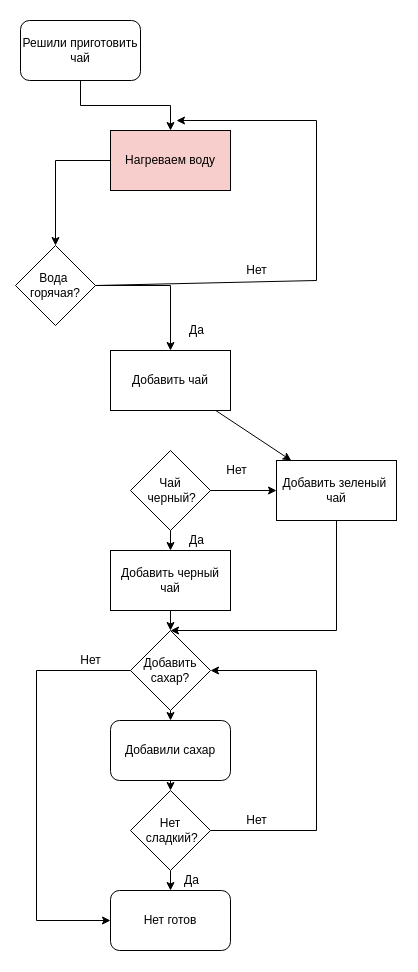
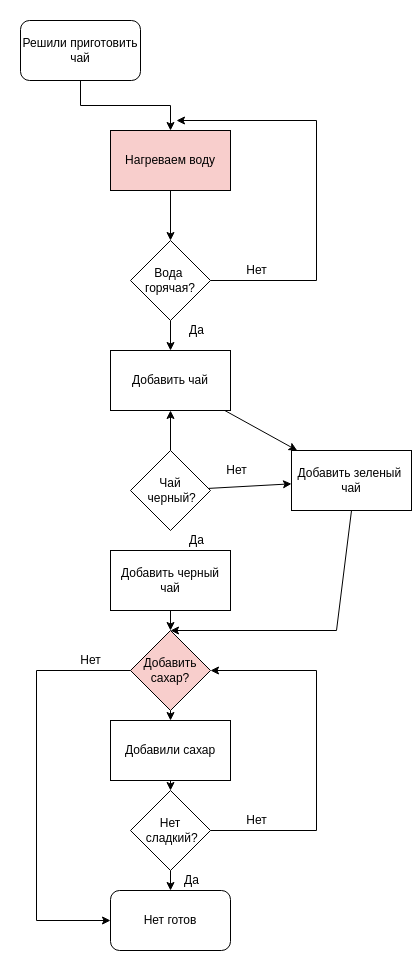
  <mxCell id="0" />
  <mxCell id="1" parent="0" />
  <mxCell id="2" value="" style="edgeStyle=orthogonalEdgeStyle;rounded=0;orthogonalLoop=1;jettySize=auto;html=1;" edge="1" parent="1" source="3" target="5"><mxGeometry relative="1" as="geometry" /></mxCell>
  <mxCell id="3" value="Решили приготовить чай" style="rounded=1;whiteSpace=wrap;html=1;" vertex="1" parent="1"><mxGeometry x="20" y="20" width="120" height="60" as="geometry" /></mxCell>
  <mxCell id="4" value="" style="edgeStyle=orthogonalEdgeStyle;rounded=0;orthogonalLoop=1;jettySize=auto;html=1;" edge="1" parent="1" source="5" target="7"><mxGeometry relative="1" as="geometry" /></mxCell>
  <mxCell id="5" value="Нагреваем воду" style="rounded=0;whiteSpace=wrap;html=1;fillColor=#f8cecc;" vertex="1" parent="1"><mxGeometry x="110" y="130" width="120" height="60" as="geometry" /></mxCell>
  <mxCell id="6" value="" style="edgeStyle=orthogonalEdgeStyle;rounded=0;orthogonalLoop=1;jettySize=auto;html=1;" edge="1" parent="1" source="7" target="10"><mxGeometry relative="1" as="geometry" /></mxCell>
- <mxCell id="7" value="Вода&amp;nbsp;&lt;br&gt;горячая?" style="rhombus;whiteSpace=wrap;html=1;" vertex="1" parent="1"><mxGeometry x="15" y="245" width="80" height="80" as="geometry" /></mxCell>
+ <mxCell id="7" value="Вода&amp;nbsp;&lt;br&gt;горячая?" style="rhombus;whiteSpace=wrap;html=1;" vertex="1" parent="1"><mxGeometry x="130" y="240" width="80" height="80" as="geometry" /></mxCell>
  <mxCell id="8" value="" style="edgeStyle=none;rounded=0;orthogonalLoop=1;jettySize=auto;html=1;" edge="1" parent="1"><mxGeometry relative="1" as="geometry"><mxPoint x="316" y="120" as="sourcePoint" /><mxPoint x="176" y="120" as="targetPoint" /></mxGeometry></mxCell>
  <mxCell id="9" value="" style="edgeStyle=none;rounded=0;orthogonalLoop=1;jettySize=auto;html=1;" edge="1" parent="1" source="10" target="14"><mxGeometry relative="1" as="geometry" /></mxCell>
  <mxCell id="10" value="Добавить чай&lt;br&gt;" style="rounded=0;whiteSpace=wrap;html=1;" vertex="1" parent="1"><mxGeometry x="110" y="350" width="120" height="60" as="geometry" /></mxCell>
  <mxCell id="11" value="" style="edgeStyle=none;rounded=0;orthogonalLoop=1;jettySize=auto;html=1;" edge="1" parent="1" source="13" target="14"><mxGeometry relative="1" as="geometry" /></mxCell>
- <mxCell id="12" value="" style="edgeStyle=none;rounded=0;orthogonalLoop=1;jettySize=auto;html=1;" edge="1" parent="1" source="13" target="19"><mxGeometry relative="1" as="geometry" /></mxCell>
+ <mxCell id="12" value="" style="edgeStyle=none;rounded=0;orthogonalLoop=1;jettySize=auto;html=1;" edge="1" parent="1" source="13" target="10"><mxGeometry relative="1" as="geometry" /></mxCell>
  <mxCell id="13" value="Чай&lt;br&gt;&amp;nbsp;черный?" style="rhombus;whiteSpace=wrap;html=1;" vertex="1" parent="1"><mxGeometry x="130" y="450" width="80" height="80" as="geometry" /></mxCell>
- <mxCell id="14" value="Добавить зеленый&amp;nbsp;&lt;br&gt;чай" style="rounded=0;whiteSpace=wrap;html=1;" vertex="1" parent="1"><mxGeometry x="276" y="460" width="120" height="60" as="geometry" /></mxCell>
+ <mxCell id="14" value="Добавить зеленый&amp;nbsp;&lt;br&gt;чай" style="rounded=0;whiteSpace=wrap;html=1;" vertex="1" parent="1"><mxGeometry x="291" y="450" width="120" height="60" as="geometry" /></mxCell>
  <mxCell id="15" value="Да" style="text;html=1;align=center;verticalAlign=middle;resizable=0;points=[];autosize=1;" vertex="1" parent="1"><mxGeometry x="181" y="320" width="30" height="20" as="geometry" /></mxCell>
  <mxCell id="16" value="Нет" style="text;html=1;align=center;verticalAlign=middle;resizable=0;points=[];autosize=1;" vertex="1" parent="1"><mxGeometry x="236" y="260" width="40" height="20" as="geometry" /></mxCell>
  <mxCell id="17" value="Нет" style="text;html=1;align=center;verticalAlign=middle;resizable=0;points=[];autosize=1;" vertex="1" parent="1"><mxGeometry x="216" y="460" width="40" height="20" as="geometry" /></mxCell>
  <mxCell id="18" value="" style="edgeStyle=none;rounded=0;orthogonalLoop=1;jettySize=auto;html=1;" edge="1" parent="1" source="19" target="20"><mxGeometry relative="1" as="geometry" /></mxCell>
  <mxCell id="19" value="Добавить черный чай" style="rounded=0;whiteSpace=wrap;html=1;" vertex="1" parent="1"><mxGeometry x="110" y="550" width="120" height="60" as="geometry" /></mxCell>
- <mxCell id="20" value="Добавить сахар?" style="rhombus;whiteSpace=wrap;html=1;" vertex="1" parent="1"><mxGeometry x="130" y="630" width="80" height="80" as="geometry" /></mxCell>
+ <mxCell id="20" value="Добавить сахар?" style="rhombus;whiteSpace=wrap;html=1;fillColor=#f8cecc;" vertex="1" parent="1"><mxGeometry x="130" y="630" width="80" height="80" as="geometry" /></mxCell>
  <mxCell id="21" value="Да" style="text;html=1;align=center;verticalAlign=middle;resizable=0;points=[];autosize=1;" vertex="1" parent="1"><mxGeometry x="181" y="530" width="30" height="20" as="geometry" /></mxCell>
  <mxCell id="22" value="" style="endArrow=none;html=1;exitX=1;exitY=0.5;exitDx=0;exitDy=0;" edge="1" parent="1" source="7"><mxGeometry width="50" height="50" relative="1" as="geometry"><mxPoint x="276" y="305" as="sourcePoint" /><mxPoint x="316" y="280" as="targetPoint" /></mxGeometry></mxCell>
  <mxCell id="23" value="" style="endArrow=none;html=1;" edge="1" parent="1"><mxGeometry width="50" height="50" relative="1" as="geometry"><mxPoint x="316" y="280" as="sourcePoint" /><mxPoint x="316" y="120" as="targetPoint" /></mxGeometry></mxCell>
  <mxCell id="24" value="" style="endArrow=none;html=1;entryX=0.5;entryY=1;entryDx=0;entryDy=0;" edge="1" parent="1" target="14"><mxGeometry width="50" height="50" relative="1" as="geometry"><mxPoint x="336" y="630" as="sourcePoint" /><mxPoint x="196" y="540" as="targetPoint" /></mxGeometry></mxCell>
  <mxCell id="25" value="" style="endArrow=classic;html=1;" edge="1" parent="1"><mxGeometry width="50" height="50" relative="1" as="geometry"><mxPoint x="336" y="630" as="sourcePoint" /><mxPoint x="170" y="630" as="targetPoint" /></mxGeometry></mxCell>
  <mxCell id="26" value="Нет готов" style="rounded=1;whiteSpace=wrap;html=1;" vertex="1" parent="1"><mxGeometry x="110" y="890" width="120" height="60" as="geometry" /></mxCell>
  <mxCell id="27" value="" style="endArrow=none;html=1;entryX=0;entryY=0.5;entryDx=0;entryDy=0;" edge="1" parent="1" target="20"><mxGeometry width="50" height="50" relative="1" as="geometry"><mxPoint x="36" y="670" as="sourcePoint" /><mxPoint x="196" y="710" as="targetPoint" /></mxGeometry></mxCell>
  <mxCell id="28" value="" style="endArrow=none;html=1;" edge="1" parent="1"><mxGeometry width="50" height="50" relative="1" as="geometry"><mxPoint x="36" y="920" as="sourcePoint" /><mxPoint x="36" y="670" as="targetPoint" /></mxGeometry></mxCell>
  <mxCell id="29" value="" style="endArrow=classic;html=1;entryX=0;entryY=0.5;entryDx=0;entryDy=0;" edge="1" parent="1" target="26"><mxGeometry width="50" height="50" relative="1" as="geometry"><mxPoint x="36" y="920" as="sourcePoint" /><mxPoint x="196" y="710" as="targetPoint" /></mxGeometry></mxCell>
  <mxCell id="30" value="Нет" style="text;html=1;align=center;verticalAlign=middle;resizable=0;points=[];autosize=1;" vertex="1" parent="1"><mxGeometry x="70" y="650" width="40" height="20" as="geometry" /></mxCell>
- <mxCell id="31" value="Добавили сахар" style="whiteSpace=wrap;html=1;rounded=1;" vertex="1" parent="1"><mxGeometry x="110" y="720" width="120" height="60" as="geometry" /></mxCell>
+ <mxCell id="31" value="Добавили сахар" style="rounded=0;whiteSpace=wrap;html=1;" vertex="1" parent="1"><mxGeometry x="110" y="720" width="120" height="60" as="geometry" /></mxCell>
  <mxCell id="32" value="" style="edgeStyle=none;rounded=0;orthogonalLoop=1;jettySize=auto;html=1;" edge="1" parent="1" source="33" target="26"><mxGeometry relative="1" as="geometry" /></mxCell>
  <mxCell id="33" value="Нет&lt;br&gt;&amp;nbsp;сладкий?" style="rhombus;whiteSpace=wrap;html=1;" vertex="1" parent="1"><mxGeometry x="130" y="790" width="80" height="80" as="geometry" /></mxCell>
  <mxCell id="34" value="Да" style="text;html=1;align=center;verticalAlign=middle;resizable=0;points=[];autosize=1;" vertex="1" parent="1"><mxGeometry x="176" y="870" width="30" height="20" as="geometry" /></mxCell>
  <mxCell id="35" value="" style="endArrow=classic;html=1;exitX=0.5;exitY=1;exitDx=0;exitDy=0;entryX=0.5;entryY=0;entryDx=0;entryDy=0;" edge="1" parent="1" source="20" target="31"><mxGeometry width="50" height="50" relative="1" as="geometry"><mxPoint x="146" y="760" as="sourcePoint" /><mxPoint x="196" y="710" as="targetPoint" /></mxGeometry></mxCell>
  <mxCell id="36" value="" style="endArrow=classic;html=1;exitX=0.5;exitY=1;exitDx=0;exitDy=0;entryX=0.5;entryY=0;entryDx=0;entryDy=0;" edge="1" parent="1" source="31" target="33"><mxGeometry width="50" height="50" relative="1" as="geometry"><mxPoint x="146" y="760" as="sourcePoint" /><mxPoint x="196" y="710" as="targetPoint" /></mxGeometry></mxCell>
  <mxCell id="37" value="" style="endArrow=classic;html=1;entryX=1;entryY=0.5;entryDx=0;entryDy=0;" edge="1" parent="1" target="20"><mxGeometry width="50" height="50" relative="1" as="geometry"><mxPoint x="316" y="670" as="sourcePoint" /><mxPoint x="210" y="670" as="targetPoint" /></mxGeometry></mxCell>
  <mxCell id="38" value="" style="endArrow=none;html=1;" edge="1" parent="1"><mxGeometry width="50" height="50" relative="1" as="geometry"><mxPoint x="316" y="830" as="sourcePoint" /><mxPoint x="316" y="670" as="targetPoint" /></mxGeometry></mxCell>
  <mxCell id="39" value="" style="endArrow=none;html=1;exitX=1;exitY=0.5;exitDx=0;exitDy=0;" edge="1" parent="1" source="33"><mxGeometry width="50" height="50" relative="1" as="geometry"><mxPoint x="146" y="760" as="sourcePoint" /><mxPoint x="316" y="830" as="targetPoint" /></mxGeometry></mxCell>
  <mxCell id="40" value="Нет" style="text;html=1;align=center;verticalAlign=middle;resizable=0;points=[];autosize=1;" vertex="1" parent="1"><mxGeometry x="236" y="810" width="40" height="20" as="geometry" /></mxCell>
